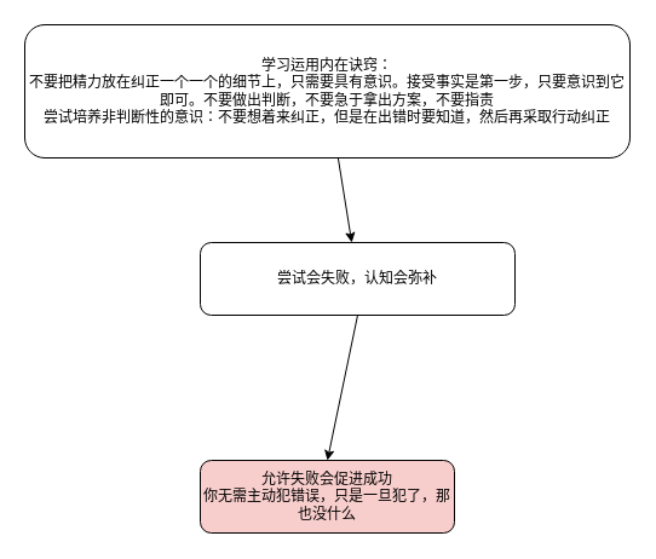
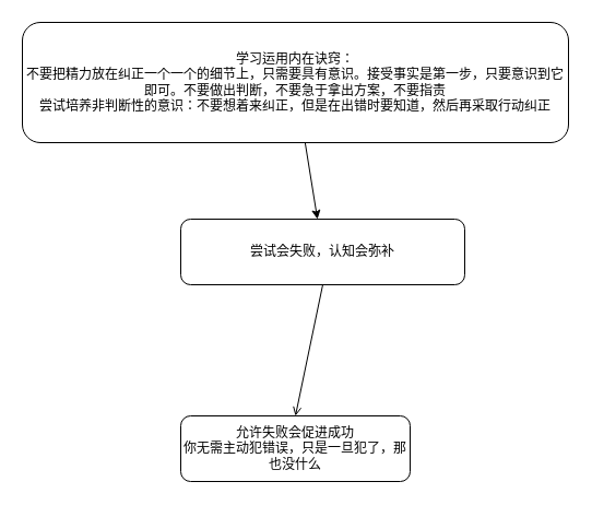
  <mxCell id="0" />
  <mxCell id="1" parent="0" />
  <mxCell id="2" value="" style="edgeStyle=none;html=1;" edge="1" parent="1" source="3" target="5"><mxGeometry relative="1" as="geometry" /></mxCell>
  <mxCell id="3" value="学习运用内在诀窍：&lt;br&gt;不要把精力放在纠正一个一个的细节上，只需要具有意识。接受事实是第一步，只要意识到它即可。不要做出判断，不要急于拿出方案，不要指责&lt;br&gt;尝试培养非判断性的意识：不要想着来纠正，但是在出错时要知道，然后再采取行动纠正" style="rounded=1;whiteSpace=wrap;html=1;" vertex="1" parent="1"><mxGeometry x="20" y="20" width="500" height="110" as="geometry" /></mxCell>
- <mxCell id="4" style="edgeStyle=none;html=1;exitX=0.5;exitY=1;exitDx=0;exitDy=0;entryX=0.5;entryY=0;entryDx=0;entryDy=0;" edge="1" parent="1" source="5" target="6"><mxGeometry relative="1" as="geometry" /></mxCell>
+ <mxCell id="4" style="edgeStyle=none;html=1;exitX=0.5;exitY=1;exitDx=0;exitDy=0;entryX=0.5;entryY=0;entryDx=0;entryDy=0;endArrow=open;" edge="1" parent="1" source="5" target="6"><mxGeometry relative="1" as="geometry" /></mxCell>
  <mxCell id="5" value="尝试会失败，认知会弥补" style="rounded=1;whiteSpace=wrap;html=1;" vertex="1" parent="1"><mxGeometry x="165" y="200" width="260" height="60" as="geometry" /></mxCell>
- <mxCell id="6" value="允许失败会促进成功&lt;br&gt;你无需主动犯错误，只是一旦犯了，那也没什么" style="rounded=1;whiteSpace=wrap;html=1;fillColor=#f8cecc;" vertex="1" parent="1"><mxGeometry x="165" y="380" width="210" height="60" as="geometry" /></mxCell>
+ <mxCell id="6" value="允许失败会促进成功&lt;br&gt;你无需主动犯错误，只是一旦犯了，那也没什么" style="rounded=1;whiteSpace=wrap;html=1;" vertex="1" parent="1"><mxGeometry x="165" y="380" width="210" height="60" as="geometry" /></mxCell>
